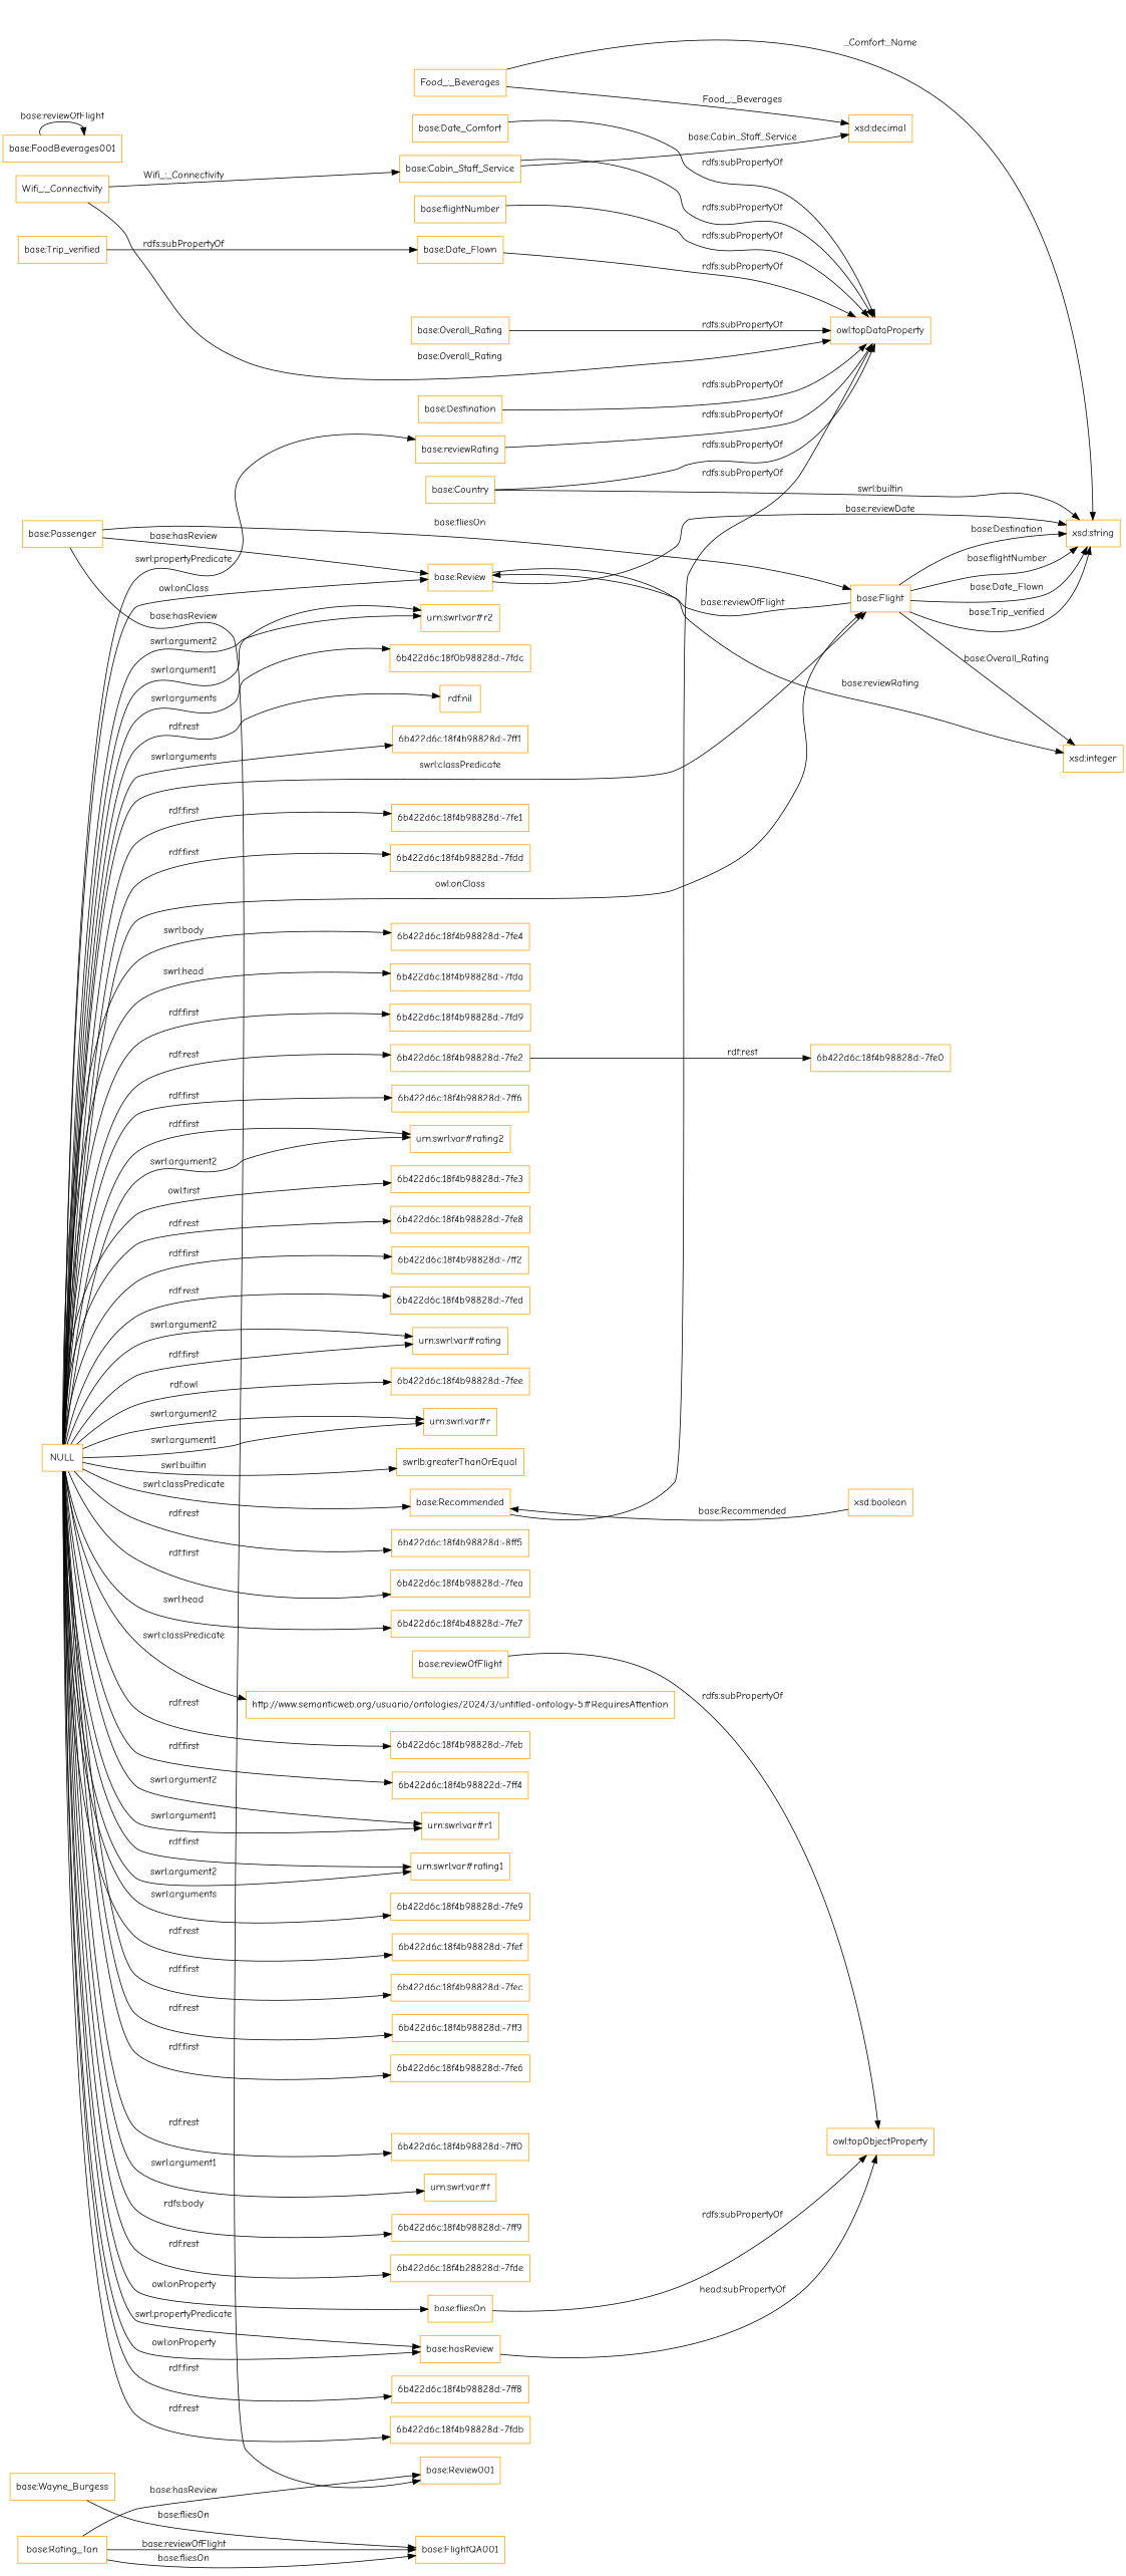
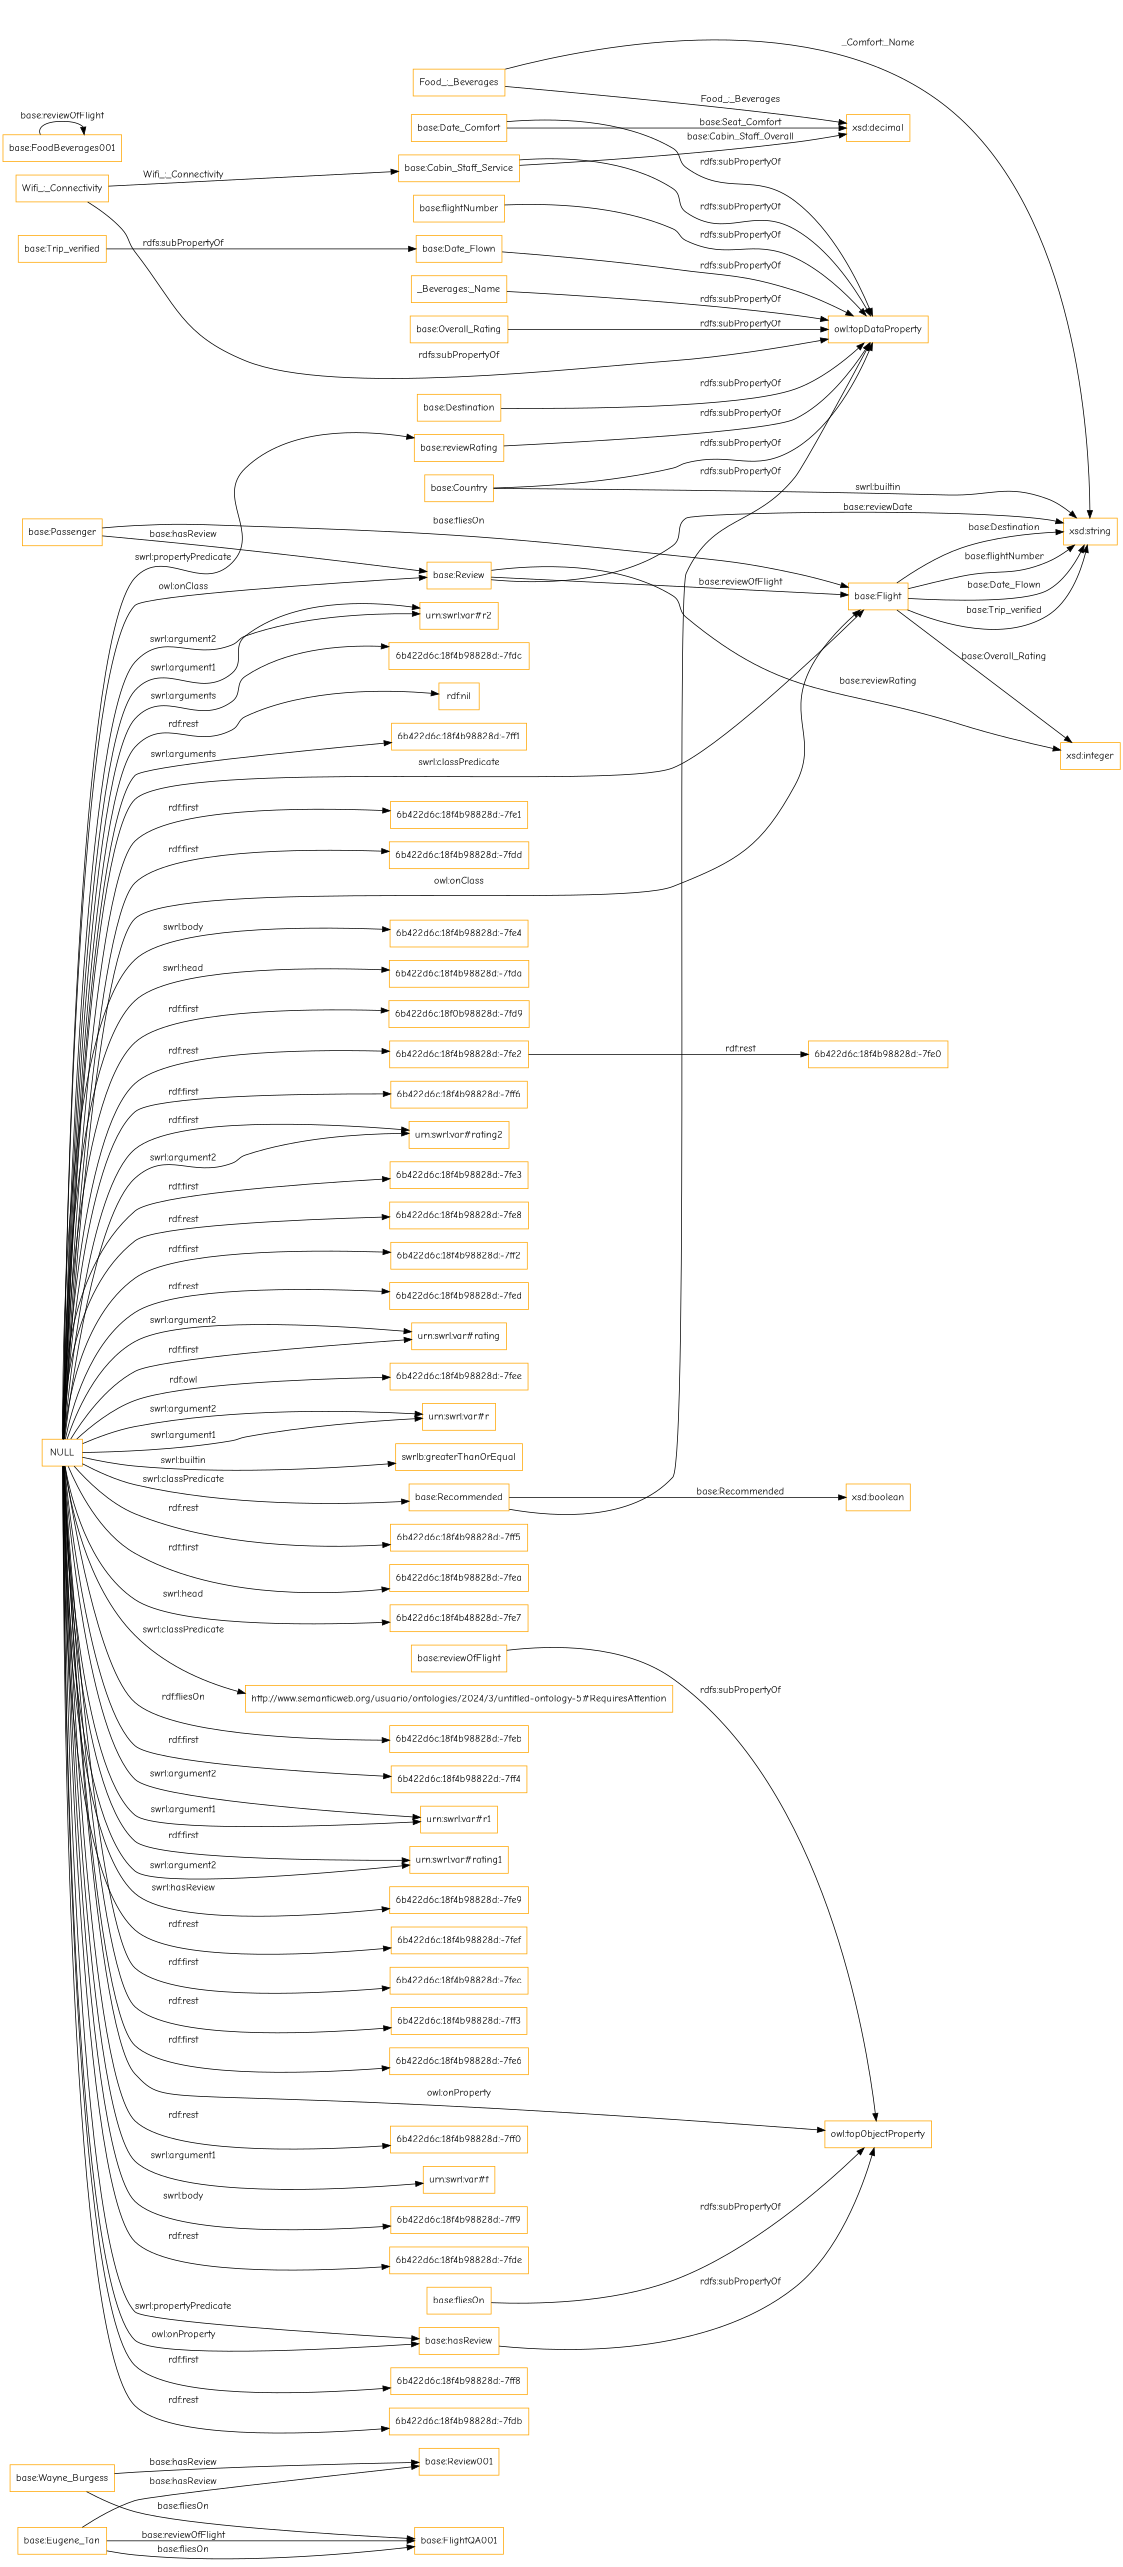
  digraph {
    fontname="Comic Neue"
    rankdir=LR
    node [color=orange fontname="Comic Neue" shape=rectangle]
    edge [fontname="Comic Neue"]
    "base:Passenger"
    "base:Review"
    "base:Flight"
    "xsd:string"
    "xsd:integer"
    "base:Date_Flown"
    "owl:topDataProperty"
    "base:Cabin_Staff_Service"
    "xsd:decimal"
    "base:Country"
    n11 [label="base:Date_Comfort"]
    "Wifi_:_Connectivity"
    "base:Overall_Rating"
    "base:Destination"
    "base:Recommended"
    "xsd:boolean"
    "base:Trip_verified"
    "Food_:_Beverages"
    NULL
    "http://www.semanticweb.org/usuario/ontologies/2024/3/untitled-ontology-5#RequiresAttention"
    "6b422d6c:18f4b98828d:-7feb"
    n22 [label="6b422d6c:18f4b98822d:-7ff4"]
    "urn:swrl:var#rating1"
    "6b422d6c:18f4b98828d:-7fe9"
    "6b422d6c:18f4b98828d:-7fef"
    "6b422d6c:18f4b98828d:-7fec"
    "6b422d6c:18f4b98828d:-7ff3"
    "6b422d6c:18f4b98828d:-7fe6"
    "base:reviewRating"
    "6b422d6c:18f4b98828d:-7ff0"
    "urn:swrl:var#f"
    "6b422d6c:18f4b98828d:-7ff9"
-   "6b422d6c:18f4b98828d:-7fde" [label="6b422d6c:18f4b28828d:-7fde"]
+   "6b422d6c:18f4b98828d:-7fde"
    "6b422d6c:18f4b98828d:-7fe2"
    "6b422d6c:18f4b98828d:-7ff8"
    "6b422d6c:18f4b98828d:-7fdb"
    "urn:swrl:var#r"
    "urn:swrl:var#r2"
-   "6b422d6c:18f4b98828d:-7fdc" [label="6b422d6c:18f0b98828d:-7fdc"]
+   "6b422d6c:18f4b98828d:-7fdc"
    "rdf:nil"
    "6b422d6c:18f4b98828d:-7ff1"
    "base:hasReview"
    "6b422d6c:18f4b98828d:-7fe1"
    "base:fliesOn"
    "6b422d6c:18f4b98828d:-7fdd"
    "urn:swrl:var#r1"
    "6b422d6c:18f4b98828d:-7fe4"
    "6b422d6c:18f4b98828d:-7fda"
-   "6b422d6c:18f4b98828d:-7fd9"
+   "6b422d6c:18f4b98828d:-7fd9" [label="6b422d6c:18f0b98828d:-7fd9"]
    "6b422d6c:18f4b98828d:-7ff6"
    "urn:swrl:var#rating2"
    "6b422d6c:18f4b98828d:-7fe3"
    "6b422d6c:18f4b98828d:-7fe8"
    "6b422d6c:18f4b98828d:-7ff2"
    "6b422d6c:18f4b98828d:-7fed"
    "urn:swrl:var#rating"
    "6b422d6c:18f4b98828d:-7fee"
    "swrlb:greaterThanOrEqual"
-   "6b422d6c:18f4b98828d:-7ff5" [label="6b422d6c:18f4b98828d:-8ff5"]
+   "6b422d6c:18f4b98828d:-7ff5"
    "6b422d6c:18f4b98828d:-7fea"
    n61 [label="6b422d6c:18f4b48828d:-7fe7"]
    "6b422d6c:18f4b98828d:-7fe0"
    "owl:topObjectProperty"
    "base:FoodBeverages001"
+   "_Beverages:_Name"
    "base:reviewOfFlight"
    "base:Wayne_Burgess"
    "base:Review001"
    "base:FlightQA001"
    "base:flightNumber"
-   "base:Eugene_Tan" [label="base:Rating_Tan"]
+   "base:Eugene_Tan"
    "base:Passenger" -> "base:Review" [label="base:hasReview"]
    "base:Passenger" -> "base:Flight" [label="base:fliesOn"]
-   "base:Flight" -> "base:Review" [label="base:reviewOfFlight"]
+   "base:Review" -> "base:Flight" [label="base:reviewOfFlight"]
    "base:Review" -> "xsd:string" [label="base:reviewDate"]
    "base:Review" -> "xsd:integer" [label="base:reviewRating"]
    "base:Flight" -> "xsd:string" [label="base:Trip_verified"]
    "base:Flight" -> "xsd:string" [label="base:Destination"]
    "base:Flight" -> "xsd:string" [label="base:flightNumber"]
    "base:Flight" -> "xsd:string" [label="base:Date_Flown"]
    "base:Flight" -> "xsd:integer" [label="base:Overall_Rating"]
    "base:Date_Flown" -> "owl:topDataProperty" [label="rdfs:subPropertyOf"]
    "base:Cabin_Staff_Service" -> "owl:topDataProperty" [label="rdfs:subPropertyOf"]
-   "base:Cabin_Staff_Service" -> "xsd:decimal" [label="base:Cabin_Staff_Service"]
+   "base:Cabin_Staff_Service" -> "xsd:decimal" [label="base:Cabin_Staff_Overall"]
    "base:Country" -> "xsd:string" [label="swrl:builtin"]
    "base:Country" -> "owl:topDataProperty" [label="rdfs:subPropertyOf"]
    n11 -> "owl:topDataProperty" [label="rdfs:subPropertyOf"]
-   "Wifi_:_Connectivity" -> "owl:topDataProperty" [label="base:Overall_Rating"]
+   n11 -> "xsd:decimal" [label="base:Seat_Comfort"]
+   "Wifi_:_Connectivity" -> "owl:topDataProperty" [label="rdfs:subPropertyOf"]
    "Wifi_:_Connectivity" -> "base:Cabin_Staff_Service" [label="Wifi_:_Connectivity"]
    "base:Overall_Rating" -> "owl:topDataProperty" [label="rdfs:subPropertyOf"]
    "base:Destination" -> "owl:topDataProperty" [label="rdfs:subPropertyOf"]
    "base:Recommended" -> "owl:topDataProperty" [label="rdfs:subPropertyOf"]
-   "xsd:boolean" -> "base:Recommended" [label="base:Recommended"]
+   "base:Recommended" -> "xsd:boolean" [label="base:Recommended"]
    "base:Trip_verified" -> "base:Date_Flown" [label="rdfs:subPropertyOf"]
    "Food_:_Beverages" -> "xsd:string" [label="_Comfort:_Name"]
    "Food_:_Beverages" -> "xsd:decimal" [label="Food_:_Beverages"]
    NULL -> "base:Review" [label="owl:onClass"]
    NULL -> "base:Flight" [label="owl:onClass"]
    NULL -> "base:Flight" [label="swrl:classPredicate"]
    NULL -> "base:Recommended" [label="swrl:classPredicate"]
    NULL -> "http://www.semanticweb.org/usuario/ontologies/2024/3/untitled-ontology-5#RequiresAttention" [label="swrl:classPredicate"]
-   NULL -> "6b422d6c:18f4b98828d:-7feb" [label="rdf:rest"]
+   NULL -> "6b422d6c:18f4b98828d:-7feb" [label="rdf:fliesOn"]
    NULL -> n22 [label="rdf:first"]
    NULL -> "urn:swrl:var#rating1" [label="rdf:first"]
    NULL -> "urn:swrl:var#rating1" [label="swrl:argument2"]
-   NULL -> "6b422d6c:18f4b98828d:-7fe9" [label="swrl:arguments"]
+   NULL -> "6b422d6c:18f4b98828d:-7fe9" [label="swrl:hasReview"]
    NULL -> "6b422d6c:18f4b98828d:-7fef" [label="rdf:rest"]
    NULL -> "6b422d6c:18f4b98828d:-7fec" [label="rdf:first"]
    NULL -> "6b422d6c:18f4b98828d:-7ff3" [label="rdf:rest"]
    NULL -> "6b422d6c:18f4b98828d:-7fe6" [label="rdf:first"]
    NULL -> "base:reviewRating" [label="swrl:propertyPredicate"]
    NULL -> "6b422d6c:18f4b98828d:-7ff0" [label="rdf:rest"]
    NULL -> "urn:swrl:var#f" [label="swrl:argument1"]
-   NULL -> "6b422d6c:18f4b98828d:-7ff9" [label="rdfs:body"]
+   NULL -> "6b422d6c:18f4b98828d:-7ff9" [label="swrl:body"]
    NULL -> "6b422d6c:18f4b98828d:-7fde" [label="rdf:rest"]
    NULL -> "6b422d6c:18f4b98828d:-7fe2" [label="rdf:rest"]
    NULL -> "6b422d6c:18f4b98828d:-7ff8" [label="rdf:first"]
    NULL -> "6b422d6c:18f4b98828d:-7fdb" [label="rdf:rest"]
    NULL -> "urn:swrl:var#r" [label="swrl:argument2"]
    NULL -> "urn:swrl:var#r" [label="swrl:argument1"]
    NULL -> "urn:swrl:var#r2" [label="swrl:argument1"]
    NULL -> "urn:swrl:var#r2" [label="swrl:argument2"]
    NULL -> "6b422d6c:18f4b98828d:-7fdc" [label="swrl:arguments"]
    NULL -> "rdf:nil" [label="rdf:rest"]
    NULL -> "6b422d6c:18f4b98828d:-7ff1" [label="swrl:arguments"]
    NULL -> "base:hasReview" [label="owl:onProperty"]
    NULL -> "base:hasReview" [label="swrl:propertyPredicate"]
    NULL -> "6b422d6c:18f4b98828d:-7fe1" [label="rdf:first"]
-   NULL -> "base:fliesOn" [label="owl:onProperty"]
+   NULL -> "owl:topObjectProperty" [label="owl:onProperty"]
    NULL -> "6b422d6c:18f4b98828d:-7fdd" [label="rdf:first"]
    NULL -> "urn:swrl:var#r1" [label="swrl:argument2"]
    NULL -> "urn:swrl:var#r1" [label="swrl:argument1"]
    NULL -> "6b422d6c:18f4b98828d:-7fe4" [label="swrl:body"]
    NULL -> "6b422d6c:18f4b98828d:-7fda" [label="swrl:head"]
    NULL -> "6b422d6c:18f4b98828d:-7fd9" [label="rdf:first"]
    NULL -> "6b422d6c:18f4b98828d:-7ff6" [label="rdf:first"]
    NULL -> "urn:swrl:var#rating2" [label="rdf:first"]
    NULL -> "urn:swrl:var#rating2" [label="swrl:argument2"]
-   NULL -> "6b422d6c:18f4b98828d:-7fe3" [label="owl:first"]
+   NULL -> "6b422d6c:18f4b98828d:-7fe3" [label="rdf:first"]
    NULL -> "6b422d6c:18f4b98828d:-7fe8" [label="rdf:rest"]
    NULL -> "6b422d6c:18f4b98828d:-7ff2" [label="rdf:first"]
    NULL -> "6b422d6c:18f4b98828d:-7fed" [label="rdf:rest"]
    NULL -> "urn:swrl:var#rating" [label="rdf:first"]
    NULL -> "urn:swrl:var#rating" [label="swrl:argument2"]
    NULL -> "6b422d6c:18f4b98828d:-7fee" [label="rdf:owl"]
    NULL -> "swrlb:greaterThanOrEqual" [label="swrl:builtin"]
    NULL -> "6b422d6c:18f4b98828d:-7ff5" [label="rdf:rest"]
    NULL -> "6b422d6c:18f4b98828d:-7fea" [label="rdf:first"]
    NULL -> n61 [label="swrl:head"]
    "base:reviewRating" -> "owl:topDataProperty" [label="rdfs:subPropertyOf"]
    "6b422d6c:18f4b98828d:-7fe2" -> "6b422d6c:18f4b98828d:-7fe0" [label="rdf:rest"]
-   "base:hasReview" -> "owl:topObjectProperty" [label="head:subPropertyOf"]
+   "base:hasReview" -> "owl:topObjectProperty" [label="rdfs:subPropertyOf"]
    "base:fliesOn" -> "owl:topObjectProperty" [label="rdfs:subPropertyOf"]
    "base:FoodBeverages001" -> "base:FoodBeverages001" [label="base:reviewOfFlight"]
+   "_Beverages:_Name" -> "owl:topDataProperty" [label="rdfs:subPropertyOf"]
    "base:reviewOfFlight" -> "owl:topObjectProperty" [label="rdfs:subPropertyOf"]
-   "base:Passenger" -> "base:Review001" [label="base:hasReview"]
+   "base:Wayne_Burgess" -> "base:Review001" [label="base:hasReview"]
    "base:Wayne_Burgess" -> "base:FlightQA001" [label="base:fliesOn"]
    "base:flightNumber" -> "owl:topDataProperty" [label="rdfs:subPropertyOf"]
    "base:Eugene_Tan" -> "base:Review001" [label="base:hasReview"]
    "base:Eugene_Tan" -> "base:FlightQA001" [label="base:reviewOfFlight"]
    "base:Eugene_Tan" -> "base:FlightQA001" [label="base:fliesOn"]
  }
